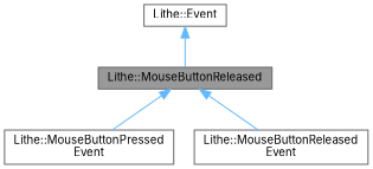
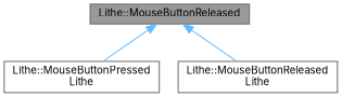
  digraph {
    fontname=Inter
    node [color=gray40 fillcolor=white fontname=Inter fontsize=10 shape=box style=filled]
    edge [color=steelblue1 dir=back fontname=Inter fontsize=10 labelfontname=Helvetica labelfontsize=10 style=solid]
    n1 [fillcolor=grey60 fontcolor=black height=0.2 label="Lithe::MouseButtonReleased" width=0.4]
-   n2 [height=0.2 label="Lithe::MouseButtonPressed\lEvent" width=0.4]
-   n3 [height=0.2 label="Lithe::MouseButtonReleased\lEvent" width=0.4]
-   n4 [height=0.2 label="Lithe::Event" width=0.4]
+   n2 [height=0.2 label="Lithe::MouseButtonPressed\lLithe" width=0.4]
+   n3 [height=0.2 label="Lithe::MouseButtonReleased\lLithe" width=0.4]
    n1 -> n2
    n1 -> n3
-   n4 -> n1
  }
